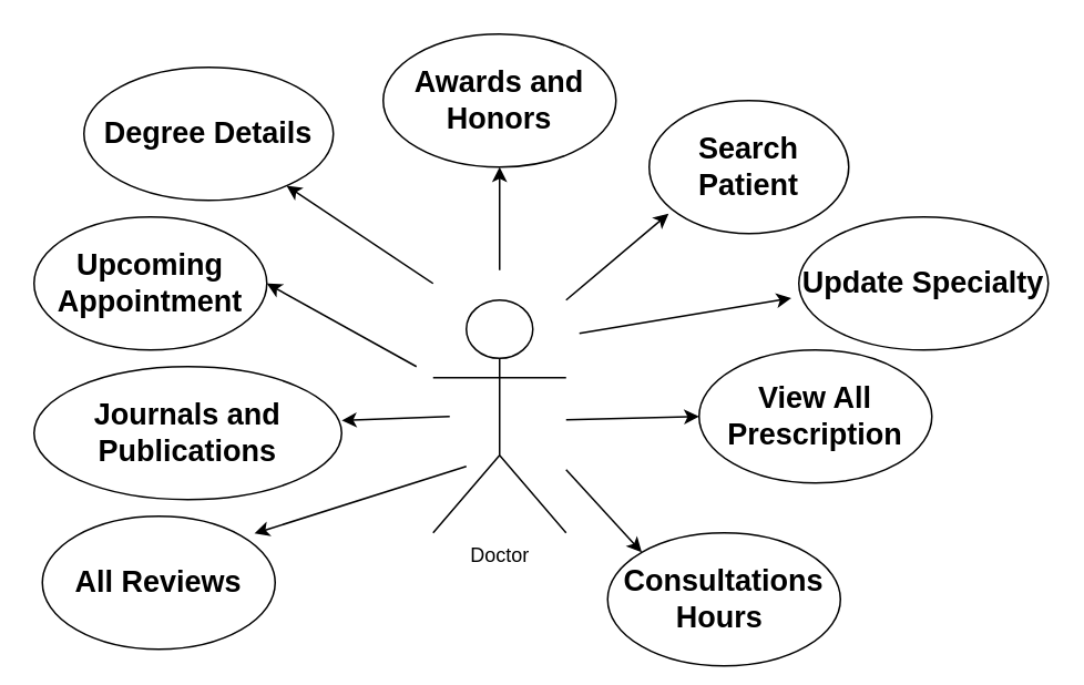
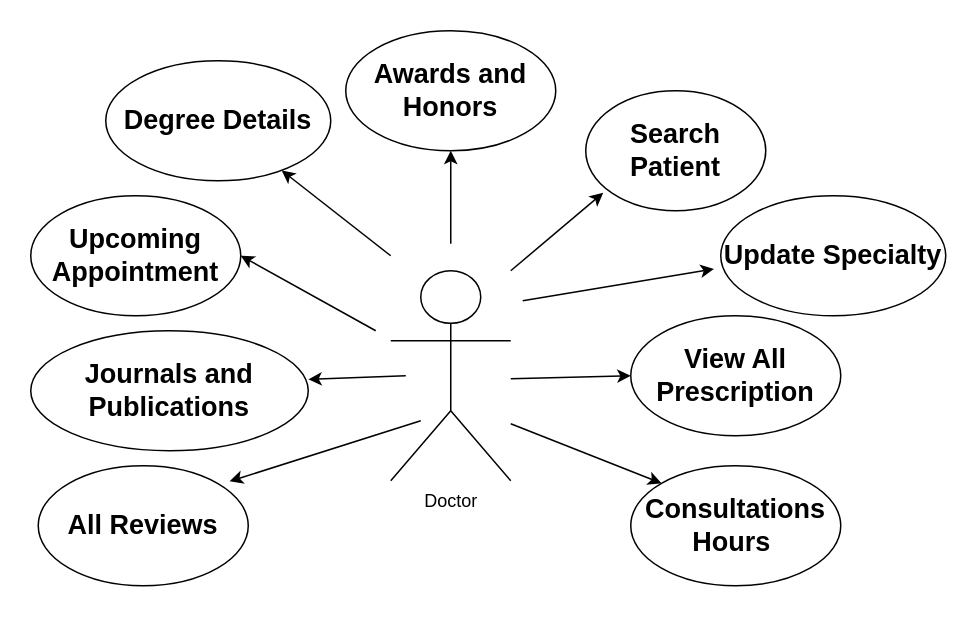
  <mxCell id="0" />
  <mxCell id="1" parent="0" />
  <mxCell id="2" value="Doctor" style="shape=umlActor;verticalLabelPosition=bottom;verticalAlign=top;html=1;outlineConnect=0;" parent="1" vertex="1"><mxGeometry x="260" y="180" width="80" height="140" as="geometry" /></mxCell>
  <mxCell id="3" value="" style="endArrow=classic;html=1;rounded=0;entryX=0.097;entryY=0.85;entryDx=0;entryDy=0;entryPerimeter=0;" parent="1" target="4" edge="1"><mxGeometry width="50" height="50" relative="1" as="geometry"><mxPoint x="340" y="180" as="sourcePoint" /><mxPoint x="390" y="130" as="targetPoint" /></mxGeometry></mxCell>
  <mxCell id="4" value="&lt;h2&gt;Search Patient&lt;/h2&gt;" style="ellipse;whiteSpace=wrap;html=1;" parent="1" vertex="1"><mxGeometry x="390" y="60" width="120" height="80" as="geometry" /></mxCell>
  <mxCell id="5" value="" style="endArrow=classic;html=1;rounded=0;entryX=0;entryY=0.5;entryDx=0;entryDy=0;" parent="1" target="6" edge="1"><mxGeometry width="50" height="50" relative="1" as="geometry"><mxPoint x="340" y="252" as="sourcePoint" /><mxPoint x="410" y="250" as="targetPoint" /></mxGeometry></mxCell>
  <mxCell id="6" value="&lt;h2&gt;View All Prescription&lt;/h2&gt;" style="ellipse;whiteSpace=wrap;html=1;" parent="1" vertex="1"><mxGeometry x="420" y="210" width="140" height="80" as="geometry" /></mxCell>
  <mxCell id="7" value="&lt;h2&gt;Upcoming Appointment&lt;/h2&gt;" style="ellipse;whiteSpace=wrap;html=1;" parent="1" vertex="1"><mxGeometry x="20" y="130" width="140" height="80" as="geometry" /></mxCell>
  <mxCell id="8" value="&lt;h2&gt;Awards and Honors&lt;/h2&gt;" style="ellipse;whiteSpace=wrap;html=1;" parent="1" vertex="1"><mxGeometry x="230" y="20" width="140" height="80" as="geometry" /></mxCell>
  <mxCell id="9" value="" style="endArrow=classic;html=1;rounded=0;" parent="1" target="8" edge="1"><mxGeometry width="50" height="50" relative="1" as="geometry"><mxPoint x="300" y="162" as="sourcePoint" /><mxPoint x="352" y="110" as="targetPoint" /></mxGeometry></mxCell>
  <mxCell id="10" value="&lt;h2&gt;Update Specialty&lt;/h2&gt;" style="ellipse;whiteSpace=wrap;html=1;" parent="1" vertex="1"><mxGeometry x="480" y="130" width="150" height="80" as="geometry" /></mxCell>
  <mxCell id="11" value="" style="endArrow=classic;html=1;rounded=0;entryX=-0.03;entryY=0.61;entryDx=0;entryDy=0;entryPerimeter=0;" parent="1" target="10" edge="1"><mxGeometry width="50" height="50" relative="1" as="geometry"><mxPoint x="348" y="200" as="sourcePoint" /><mxPoint x="410" y="148" as="targetPoint" /></mxGeometry></mxCell>
- <mxCell id="12" value="&lt;h2&gt;Degree Details&lt;/h2&gt;" style="ellipse;whiteSpace=wrap;html=1;" parent="1" vertex="1"><mxGeometry x="50" y="40" width="150" height="80" as="geometry" /></mxCell>
+ <mxCell id="12" value="&lt;h2&gt;Degree Details&lt;/h2&gt;" style="ellipse;whiteSpace=wrap;html=1;" parent="1" vertex="1"><mxGeometry x="70" y="40" width="150" height="80" as="geometry" /></mxCell>
  <mxCell id="13" value="" style="endArrow=classic;html=1;rounded=0;" parent="1" target="12" edge="1"><mxGeometry width="50" height="50" relative="1" as="geometry"><mxPoint x="260" y="170" as="sourcePoint" /><mxPoint x="240" y="100" as="targetPoint" /></mxGeometry></mxCell>
  <mxCell id="14" value="" style="endArrow=classic;html=1;rounded=0;entryX=1;entryY=0.5;entryDx=0;entryDy=0;" parent="1" target="7" edge="1"><mxGeometry width="50" height="50" relative="1" as="geometry"><mxPoint x="250" y="220" as="sourcePoint" /><mxPoint x="190" y="150" as="targetPoint" /></mxGeometry></mxCell>
  <mxCell id="15" value="&lt;h2&gt;Journals and Publications&lt;/h2&gt;" style="ellipse;whiteSpace=wrap;html=1;" parent="1" vertex="1"><mxGeometry x="20" y="220" width="185" height="80" as="geometry" /></mxCell>
  <mxCell id="16" value="" style="endArrow=classic;html=1;rounded=0;entryX=1;entryY=0.405;entryDx=0;entryDy=0;entryPerimeter=0;" parent="1" target="15" edge="1"><mxGeometry width="50" height="50" relative="1" as="geometry"><mxPoint x="270" y="250" as="sourcePoint" /><mxPoint x="180" y="210" as="targetPoint" /></mxGeometry></mxCell>
  <mxCell id="17" value="" style="endArrow=classic;html=1;rounded=0;entryX=0;entryY=0;entryDx=0;entryDy=0;" parent="1" target="18" edge="1"><mxGeometry width="50" height="50" relative="1" as="geometry"><mxPoint x="340" y="282" as="sourcePoint" /><mxPoint x="420" y="310" as="targetPoint" /></mxGeometry></mxCell>
- <mxCell id="18" value="&lt;h2&gt;Consultations Hours&amp;nbsp;&lt;/h2&gt;" style="ellipse;whiteSpace=wrap;html=1;" parent="1" vertex="1"><mxGeometry x="365" y="320" width="140" height="80" as="geometry" /></mxCell>
+ <mxCell id="18" value="&lt;h2&gt;Consultations Hours&amp;nbsp;&lt;/h2&gt;" style="ellipse;whiteSpace=wrap;html=1;" parent="1" vertex="1"><mxGeometry x="420" y="310" width="140" height="80" as="geometry" /></mxCell>
  <mxCell id="19" value="&lt;h2&gt;All Reviews&lt;/h2&gt;" style="ellipse;whiteSpace=wrap;html=1;" parent="1" vertex="1"><mxGeometry x="25" y="310" width="140" height="80" as="geometry" /></mxCell>
  <mxCell id="20" value="" style="endArrow=classic;html=1;rounded=0;entryX=0.911;entryY=0.13;entryDx=0;entryDy=0;entryPerimeter=0;" parent="1" target="19" edge="1"><mxGeometry width="50" height="50" relative="1" as="geometry"><mxPoint x="280" y="280" as="sourcePoint" /><mxPoint x="175" y="282" as="targetPoint" /></mxGeometry></mxCell>
